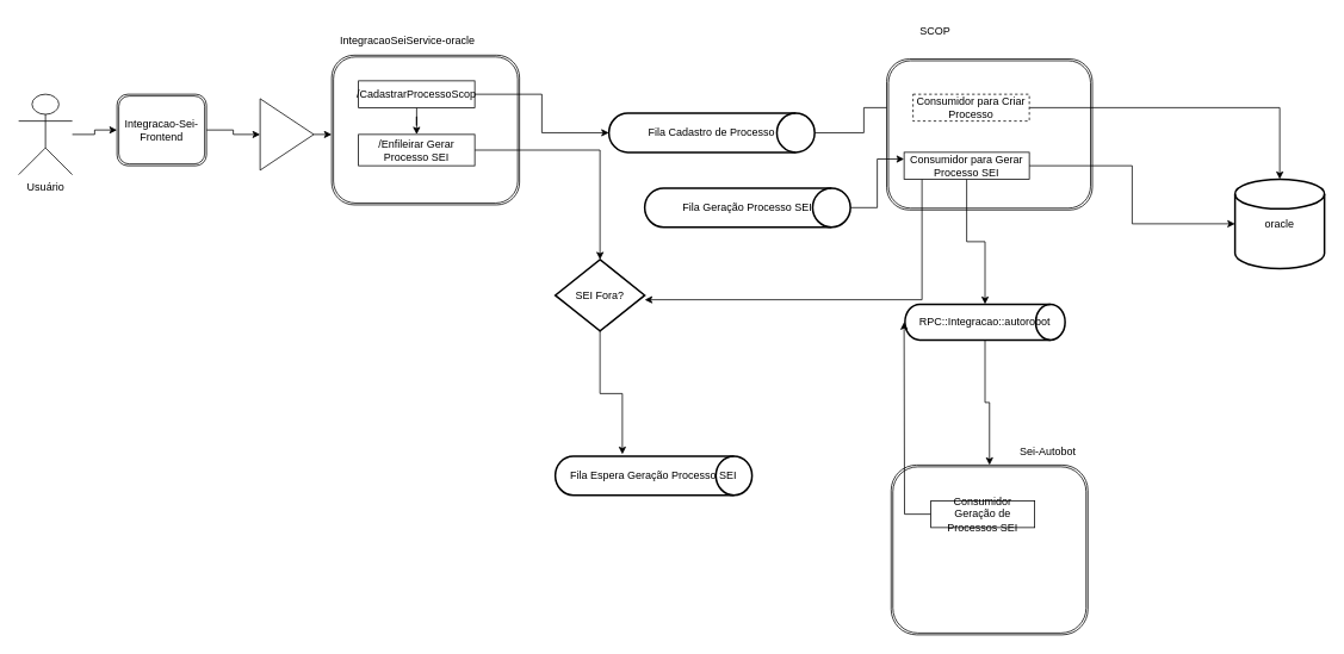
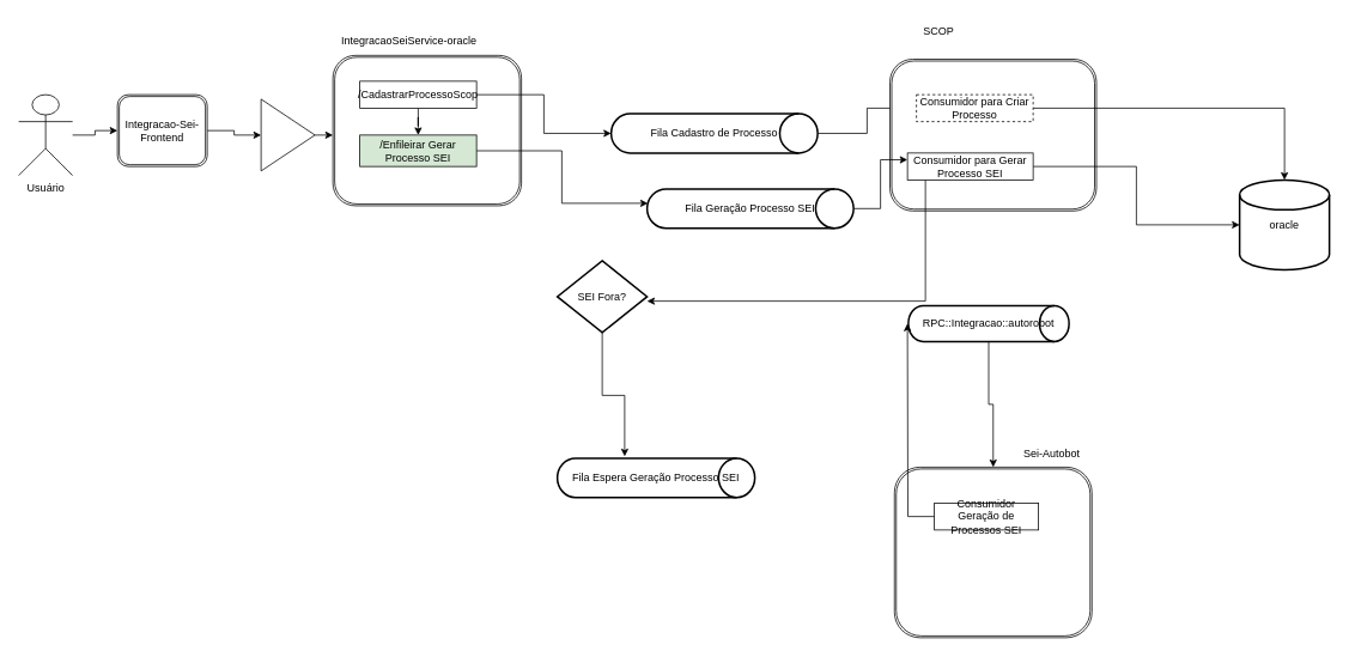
  <mxCell id="0" />
  <mxCell id="1" parent="0" />
  <mxCell id="2" style="edgeStyle=orthogonalEdgeStyle;rounded=0;orthogonalLoop=1;jettySize=auto;html=1;" parent="1" source="3" target="5" edge="1"><mxGeometry relative="1" as="geometry" /></mxCell>
  <mxCell id="3" value="Usuário" style="shape=umlActor;verticalLabelPosition=bottom;verticalAlign=top;html=1;outlineConnect=0;" parent="1" vertex="1"><mxGeometry x="20" y="105" width="60" height="90" as="geometry" /></mxCell>
  <mxCell id="4" style="edgeStyle=orthogonalEdgeStyle;rounded=0;orthogonalLoop=1;jettySize=auto;html=1;" parent="1" source="5" target="8" edge="1"><mxGeometry relative="1" as="geometry" /></mxCell>
  <mxCell id="5" value="Integracao-Sei-Frontend" style="shape=ext;double=1;rounded=1;whiteSpace=wrap;html=1;" parent="1" vertex="1"><mxGeometry x="130" y="105" width="100" height="80" as="geometry" /></mxCell>
  <mxCell id="6" value="" style="shape=ext;double=1;rounded=1;whiteSpace=wrap;html=1;" parent="1" vertex="1"><mxGeometry x="370" y="61.25" width="210" height="167.5" as="geometry" /></mxCell>
  <mxCell id="7" style="edgeStyle=orthogonalEdgeStyle;rounded=0;orthogonalLoop=1;jettySize=auto;html=1;" parent="1" source="8" target="6" edge="1"><mxGeometry relative="1" as="geometry"><Array as="points"><mxPoint x="380" y="150" /><mxPoint x="380" y="150" /></Array></mxGeometry></mxCell>
  <mxCell id="8" value="" style="triangle;whiteSpace=wrap;html=1;" parent="1" vertex="1"><mxGeometry x="290" y="110" width="60" height="80" as="geometry" /></mxCell>
  <mxCell id="9" value="IntegracaoSeiService-oracle" style="text;html=1;strokeColor=none;fillColor=none;align=center;verticalAlign=middle;whiteSpace=wrap;rounded=0;" parent="1" vertex="1"><mxGeometry x="370" y="30" width="170" height="30" as="geometry" /></mxCell>
  <mxCell id="10" style="edgeStyle=orthogonalEdgeStyle;rounded=0;orthogonalLoop=1;jettySize=auto;html=1;entryX=0;entryY=0.5;entryDx=0;entryDy=0;entryPerimeter=0;" parent="1" source="12" target="14" edge="1"><mxGeometry relative="1" as="geometry" /></mxCell>
  <mxCell id="11" style="edgeStyle=orthogonalEdgeStyle;rounded=0;orthogonalLoop=1;jettySize=auto;html=1;" parent="1" source="12" target="20" edge="1"><mxGeometry relative="1" as="geometry" /></mxCell>
  <mxCell id="12" value="/CadastrarProcessoScop" style="rounded=0;whiteSpace=wrap;html=1;" parent="1" vertex="1"><mxGeometry x="400" y="90" width="130" height="30" as="geometry" /></mxCell>
  <mxCell id="13" style="edgeStyle=orthogonalEdgeStyle;rounded=0;orthogonalLoop=1;jettySize=auto;html=1;exitX=1;exitY=0.5;exitDx=0;exitDy=0;exitPerimeter=0;" parent="1" source="14" target="18" edge="1"><mxGeometry relative="1" as="geometry" /></mxCell>
  <mxCell id="14" value="Fila Cadastro de Processo" style="strokeWidth=2;html=1;shape=mxgraph.flowchart.direct_data;whiteSpace=wrap;" parent="1" vertex="1"><mxGeometry x="680" y="126.25" width="230" height="43.75" as="geometry" /></mxCell>
  <mxCell id="15" value="" style="shape=ext;double=1;rounded=1;whiteSpace=wrap;html=1;" parent="1" vertex="1"><mxGeometry x="990.5" y="65.5" width="230" height="169" as="geometry" /></mxCell>
  <mxCell id="16" value="SCOP" style="text;html=1;strokeColor=none;fillColor=none;align=center;verticalAlign=middle;whiteSpace=wrap;rounded=0;" parent="1" vertex="1"><mxGeometry x="1000" y="20" width="90" height="30" as="geometry" /></mxCell>
  <mxCell id="17" style="edgeStyle=orthogonalEdgeStyle;rounded=0;orthogonalLoop=1;jettySize=auto;html=1;" parent="1" source="18" target="33" edge="1"><mxGeometry relative="1" as="geometry" /></mxCell>
  <mxCell id="18" value="Consumidor para Criar Processo" style="rounded=0;whiteSpace=wrap;html=1;dashed=1;" parent="1" vertex="1"><mxGeometry x="1020" y="105" width="130" height="30" as="geometry" /></mxCell>
- <mxCell id="19" style="edgeStyle=orthogonalEdgeStyle;rounded=0;orthogonalLoop=1;jettySize=auto;html=1;" parent="1" source="20" target="35" edge="1"><mxGeometry relative="1" as="geometry"><mxPoint x="680" y="230" as="targetPoint" /></mxGeometry></mxCell>
- <mxCell id="20" value="/Enfileirar Gerar Processo SEI" style="rounded=0;whiteSpace=wrap;html=1;" parent="1" vertex="1"><mxGeometry x="400" y="150" width="130" height="35" as="geometry" /></mxCell>
+ <mxCell id="19" style="edgeStyle=orthogonalEdgeStyle;rounded=0;orthogonalLoop=1;jettySize=auto;html=1;entryX=0.004;entryY=0.366;entryDx=0;entryDy=0;entryPerimeter=0;" parent="1" source="20" target="22" edge="1"><mxGeometry relative="1" as="geometry"><mxPoint x="680" y="230" as="targetPoint" /></mxGeometry></mxCell>
+ <mxCell id="20" value="/Enfileirar Gerar Processo SEI" style="rounded=0;whiteSpace=wrap;html=1;fillColor=#d5e8d4;" parent="1" vertex="1"><mxGeometry x="400" y="150" width="130" height="35" as="geometry" /></mxCell>
  <mxCell id="21" style="edgeStyle=orthogonalEdgeStyle;rounded=0;orthogonalLoop=1;jettySize=auto;html=1;entryX=0;entryY=0.25;entryDx=0;entryDy=0;" parent="1" source="22" target="26" edge="1"><mxGeometry relative="1" as="geometry" /></mxCell>
  <mxCell id="22" value="Fila Geração Processo SEI" style="strokeWidth=2;html=1;shape=mxgraph.flowchart.direct_data;whiteSpace=wrap;" parent="1" vertex="1"><mxGeometry x="720" y="210" width="230" height="43.75" as="geometry" /></mxCell>
- <mxCell id="23" style="edgeStyle=orthogonalEdgeStyle;rounded=0;orthogonalLoop=1;jettySize=auto;html=1;entryX=0.5;entryY=0;entryDx=0;entryDy=0;entryPerimeter=0;" parent="1" source="26" target="28" edge="1"><mxGeometry relative="1" as="geometry" /></mxCell>
  <mxCell id="24" style="edgeStyle=orthogonalEdgeStyle;rounded=0;orthogonalLoop=1;jettySize=auto;html=1;" parent="1" source="26" target="35" edge="1"><mxGeometry relative="1" as="geometry"><mxPoint x="920.92" y="331.25" as="targetPoint" /><Array as="points"><mxPoint x="1030" y="335" /></Array></mxGeometry></mxCell>
  <mxCell id="25" style="edgeStyle=orthogonalEdgeStyle;rounded=0;orthogonalLoop=1;jettySize=auto;html=1;" parent="1" source="26" target="33" edge="1"><mxGeometry relative="1" as="geometry" /></mxCell>
  <mxCell id="26" value="Consumidor para Gerar Processo SEI" style="rounded=0;whiteSpace=wrap;html=1;" parent="1" vertex="1"><mxGeometry x="1010" y="170" width="140" height="30" as="geometry" /></mxCell>
  <mxCell id="27" style="edgeStyle=orthogonalEdgeStyle;rounded=0;orthogonalLoop=1;jettySize=auto;html=1;" parent="1" source="28" target="29" edge="1"><mxGeometry relative="1" as="geometry" /></mxCell>
  <mxCell id="28" value="RPC::Integracao::autorobot " style="strokeWidth=2;html=1;shape=mxgraph.flowchart.direct_data;whiteSpace=wrap;" parent="1" vertex="1"><mxGeometry x="1011" y="340" width="179" height="40" as="geometry" /></mxCell>
  <mxCell id="29" value="" style="shape=ext;double=1;rounded=1;whiteSpace=wrap;html=1;" parent="1" vertex="1"><mxGeometry x="995.5" y="520" width="220" height="190" as="geometry" /></mxCell>
  <mxCell id="30" value="Sei-Autobot" style="text;html=1;strokeColor=none;fillColor=none;align=center;verticalAlign=middle;whiteSpace=wrap;rounded=0;" parent="1" vertex="1"><mxGeometry x="1130.5" y="490" width="80" height="30" as="geometry" /></mxCell>
  <mxCell id="31" style="edgeStyle=orthogonalEdgeStyle;rounded=0;orthogonalLoop=1;jettySize=auto;html=1;" parent="1" source="32" edge="1"><mxGeometry relative="1" as="geometry"><mxPoint x="1010" y="360" as="targetPoint" /></mxGeometry></mxCell>
  <mxCell id="32" value="Consumidor Geração de Processos SEI" style="rounded=0;whiteSpace=wrap;html=1;" parent="1" vertex="1"><mxGeometry x="1040" y="560" width="116" height="30" as="geometry" /></mxCell>
  <mxCell id="33" value="oracle" style="strokeWidth=2;html=1;shape=mxgraph.flowchart.database;whiteSpace=wrap;" parent="1" vertex="1"><mxGeometry x="1380" y="200" width="100" height="100" as="geometry" /></mxCell>
  <mxCell id="34" style="edgeStyle=orthogonalEdgeStyle;rounded=0;orthogonalLoop=1;jettySize=auto;html=1;entryX=0.341;entryY=-0.046;entryDx=0;entryDy=0;entryPerimeter=0;" parent="1" source="35" target="36" edge="1"><mxGeometry relative="1" as="geometry" /></mxCell>
  <mxCell id="35" value="SEI Fora?" style="strokeWidth=2;html=1;shape=mxgraph.flowchart.decision;whiteSpace=wrap;" parent="1" vertex="1"><mxGeometry x="620" y="290" width="100" height="80" as="geometry" /></mxCell>
  <mxCell id="36" value="Fila Espera Geração Processo SEI" style="strokeWidth=2;html=1;shape=mxgraph.flowchart.direct_data;whiteSpace=wrap;" parent="1" vertex="1"><mxGeometry x="620" y="510" width="220" height="43.75" as="geometry" /></mxCell>
